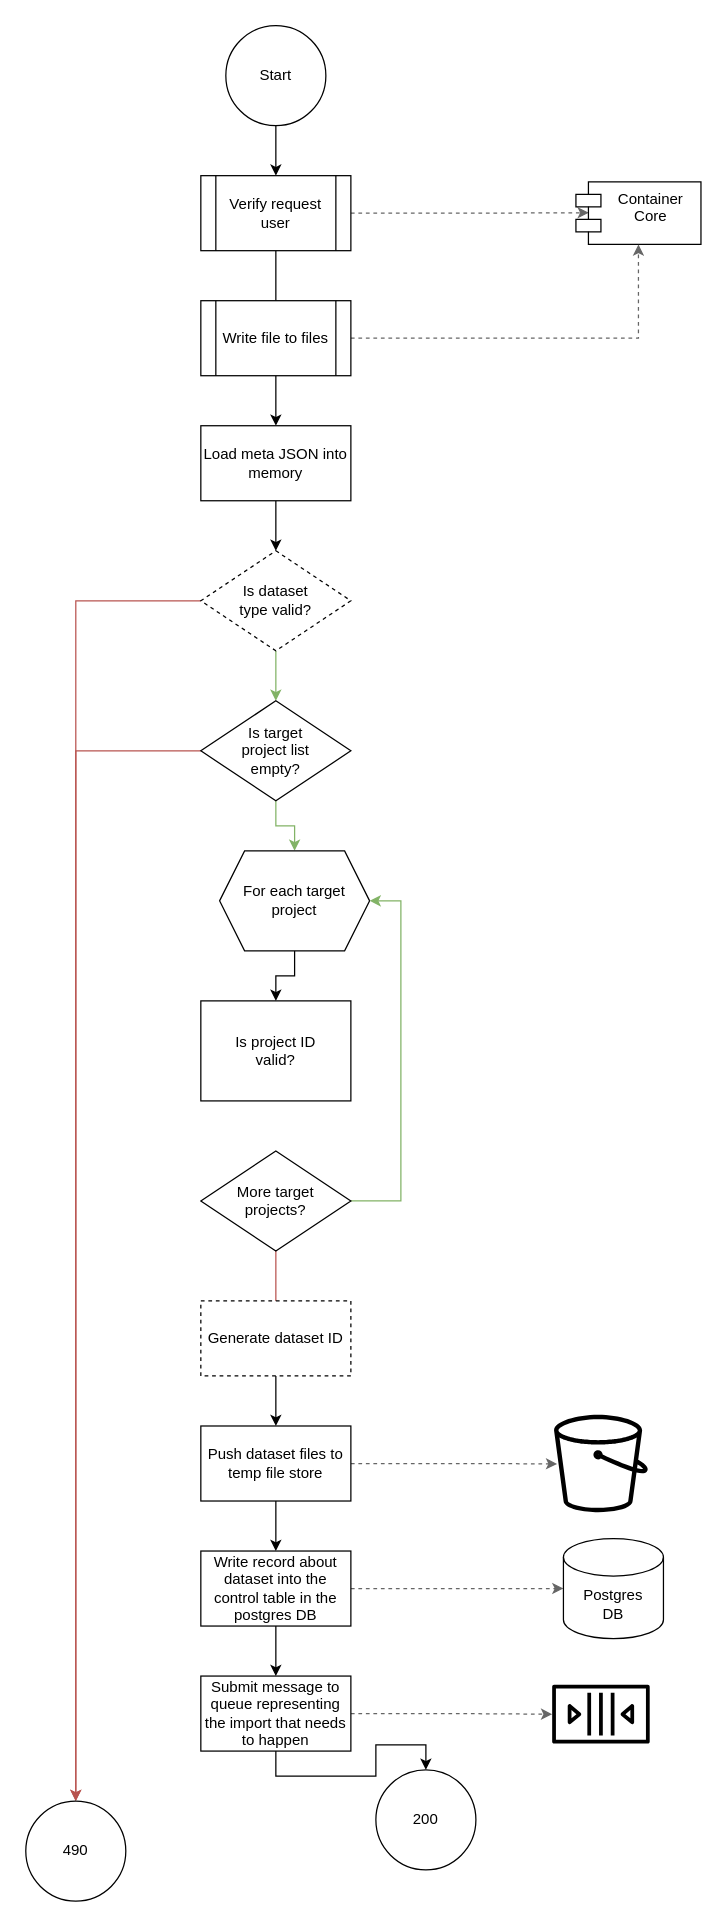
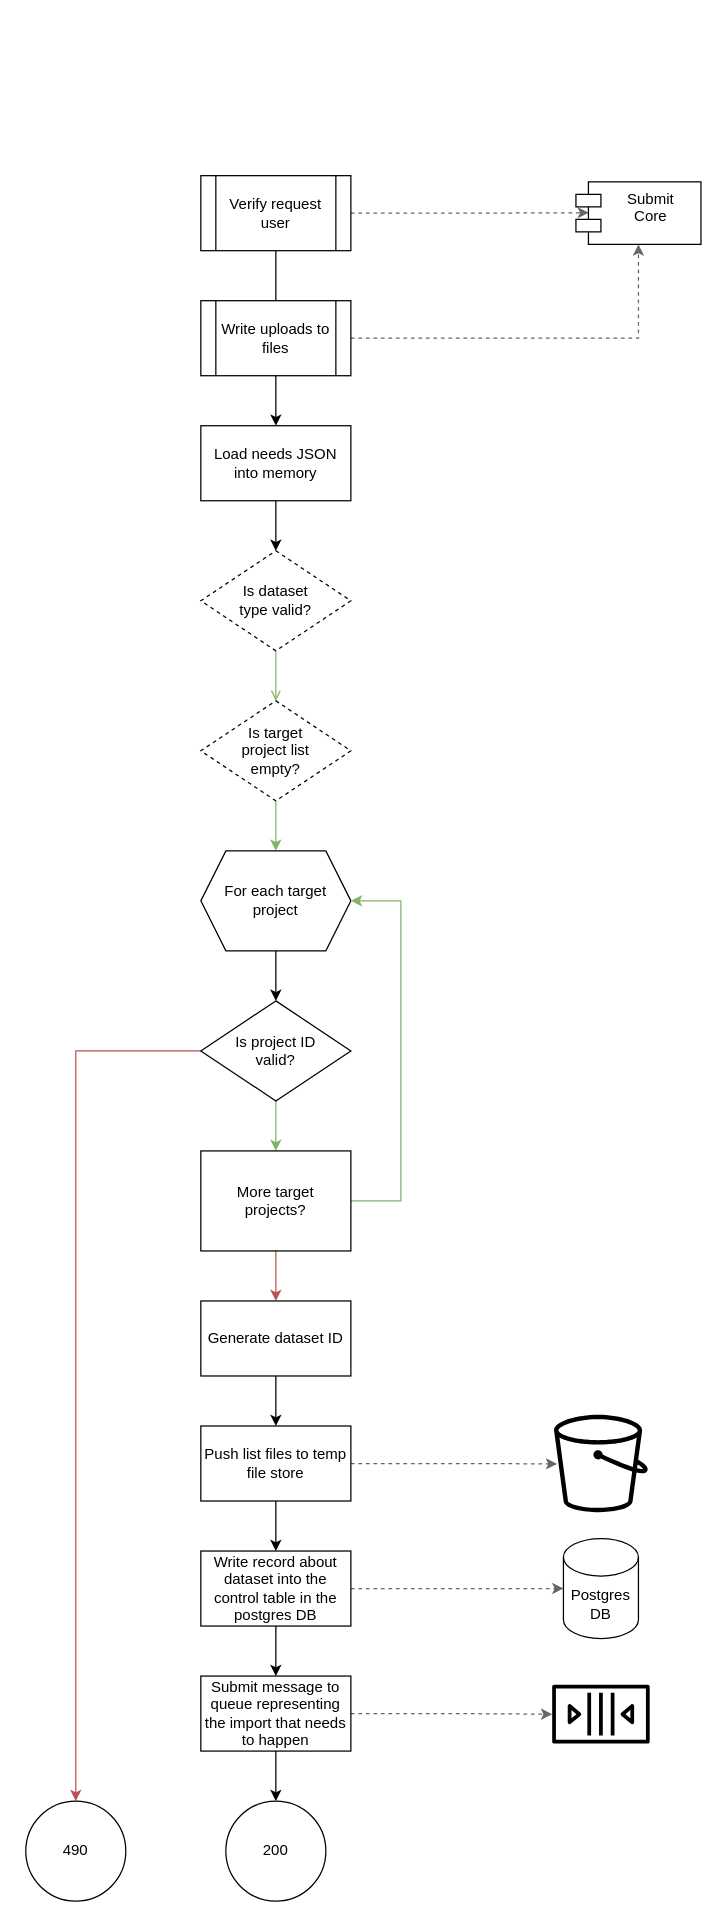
  <mxCell id="0" />
  <mxCell id="1" parent="0" />
- <mxCell id="2" style="edgeStyle=orthogonalEdgeStyle;rounded=0;orthogonalLoop=1;jettySize=auto;html=1;exitX=0.5;exitY=1;exitDx=0;exitDy=0;entryX=0.5;entryY=0;entryDx=0;entryDy=0;" edge="1" parent="1" source="3" target="6"><mxGeometry relative="1" as="geometry" /></mxCell>
- <mxCell id="3" value="Start" style="ellipse;whiteSpace=wrap;html=1;aspect=fixed;" vertex="1" parent="1"><mxGeometry x="180" width="80" height="80" as="geometry" y="20" /></mxCell>
  <mxCell id="4" style="edgeStyle=orthogonalEdgeStyle;rounded=0;orthogonalLoop=1;jettySize=auto;html=1;exitX=1;exitY=0.5;exitDx=0;exitDy=0;entryX=0.103;entryY=0.493;entryDx=0;entryDy=0;entryPerimeter=0;fillColor=#f5f5f5;strokeColor=#666666;dashed=1;" edge="1" parent="1" source="6" target="7"><mxGeometry relative="1" as="geometry" /></mxCell>
  <mxCell id="5" style="edgeStyle=orthogonalEdgeStyle;rounded=0;orthogonalLoop=1;jettySize=auto;html=1;exitX=0.5;exitY=1;exitDx=0;exitDy=0;entryX=0.5;entryY=0;entryDx=0;entryDy=0;endArrow=none;" edge="1" parent="1" source="6" target="10"><mxGeometry relative="1" as="geometry" /></mxCell>
  <mxCell id="6" value="Verify request user" style="shape=process;whiteSpace=wrap;html=1;backgroundOutline=1;" vertex="1" parent="1"><mxGeometry x="160" y="140" width="120" height="60" as="geometry" /></mxCell>
- <mxCell id="7" value="Container&#10;Core" style="shape=module;align=left;spacingLeft=20;align=center;verticalAlign=top;" vertex="1" parent="1"><mxGeometry x="460" y="145" width="100" height="50" as="geometry" /></mxCell>
+ <mxCell id="7" value="Submit&#10;Core" style="shape=module;align=left;spacingLeft=20;align=center;verticalAlign=top;" vertex="1" parent="1"><mxGeometry x="460" y="145" width="100" height="50" as="geometry" /></mxCell>
  <mxCell id="8" style="edgeStyle=orthogonalEdgeStyle;rounded=0;orthogonalLoop=1;jettySize=auto;html=1;exitX=1;exitY=0.5;exitDx=0;exitDy=0;entryX=0.5;entryY=1;entryDx=0;entryDy=0;fillColor=#f5f5f5;strokeColor=#666666;dashed=1;" edge="1" parent="1" source="10" target="7"><mxGeometry relative="1" as="geometry" /></mxCell>
  <mxCell id="9" style="edgeStyle=orthogonalEdgeStyle;rounded=0;orthogonalLoop=1;jettySize=auto;html=1;exitX=0.5;exitY=1;exitDx=0;exitDy=0;entryX=0.5;entryY=0;entryDx=0;entryDy=0;" edge="1" parent="1" source="10" target="12"><mxGeometry relative="1" as="geometry" /></mxCell>
- <mxCell id="10" value="Write file to files" style="shape=process;whiteSpace=wrap;html=1;backgroundOutline=1;" vertex="1" parent="1"><mxGeometry x="160" y="240" width="120" height="60" as="geometry" /></mxCell>
+ <mxCell id="10" value="Write uploads to files" style="shape=process;whiteSpace=wrap;html=1;backgroundOutline=1;" vertex="1" parent="1"><mxGeometry x="160" y="240" width="120" height="60" as="geometry" /></mxCell>
  <mxCell id="11" style="edgeStyle=orthogonalEdgeStyle;rounded=0;orthogonalLoop=1;jettySize=auto;html=1;exitX=0.5;exitY=1;exitDx=0;exitDy=0;entryX=0.5;entryY=0;entryDx=0;entryDy=0;" edge="1" parent="1" source="12" target="15"><mxGeometry relative="1" as="geometry" /></mxCell>
- <mxCell id="12" value="Load meta JSON into memory" style="rounded=0;whiteSpace=wrap;html=1;" vertex="1" parent="1"><mxGeometry x="160" y="340" width="120" height="60" as="geometry" /></mxCell>
- <mxCell id="13" style="edgeStyle=orthogonalEdgeStyle;rounded=0;orthogonalLoop=1;jettySize=auto;html=1;exitX=0.5;exitY=1;exitDx=0;exitDy=0;entryX=0.5;entryY=0;entryDx=0;entryDy=0;fillColor=#d5e8d4;strokeColor=#82b366;" edge="1" parent="1" source="15" target="18"><mxGeometry relative="1" as="geometry" /></mxCell>
- <mxCell id="14" style="edgeStyle=orthogonalEdgeStyle;rounded=0;orthogonalLoop=1;jettySize=auto;html=1;exitX=0;exitY=0.5;exitDx=0;exitDy=0;entryX=0.5;entryY=0;entryDx=0;entryDy=0;fillColor=#f8cecc;strokeColor=#b85450;" edge="1" parent="1" source="15" target="42"><mxGeometry relative="1" as="geometry" /></mxCell>
+ <mxCell id="12" value="Load needs JSON into memory" style="rounded=0;whiteSpace=wrap;html=1;" vertex="1" parent="1"><mxGeometry x="160" y="340" width="120" height="60" as="geometry" /></mxCell>
+ <mxCell id="13" style="edgeStyle=orthogonalEdgeStyle;rounded=0;orthogonalLoop=1;jettySize=auto;html=1;exitX=0.5;exitY=1;exitDx=0;exitDy=0;entryX=0.5;entryY=0;entryDx=0;entryDy=0;fillColor=#d5e8d4;strokeColor=#82b366;endArrow=open;" edge="1" parent="1" source="15" target="18"><mxGeometry relative="1" as="geometry" /></mxCell>
  <mxCell id="15" value="Is dataset&lt;br&gt;type valid?" style="rhombus;whiteSpace=wrap;html=1;dashed=1;" vertex="1" parent="1"><mxGeometry x="160" y="440" width="120" height="80" as="geometry" /></mxCell>
  <mxCell id="16" style="edgeStyle=orthogonalEdgeStyle;rounded=0;orthogonalLoop=1;jettySize=auto;html=1;exitX=0.5;exitY=1;exitDx=0;exitDy=0;entryX=0.5;entryY=0;entryDx=0;entryDy=0;fillColor=#d5e8d4;strokeColor=#82b366;" edge="1" parent="1" source="18" target="20"><mxGeometry relative="1" as="geometry" /></mxCell>
- <mxCell id="17" style="edgeStyle=orthogonalEdgeStyle;rounded=0;orthogonalLoop=1;jettySize=auto;html=1;exitX=0;exitY=0.5;exitDx=0;exitDy=0;entryX=0.5;entryY=0;entryDx=0;entryDy=0;fillColor=#f8cecc;strokeColor=#b85450;" edge="1" parent="1" source="18" target="42"><mxGeometry relative="1" as="geometry" /></mxCell>
- <mxCell id="18" value="Is target&lt;br&gt;project list&lt;br&gt;empty?" style="rhombus;whiteSpace=wrap;html=1;" vertex="1" parent="1"><mxGeometry x="160" y="560" width="120" height="80" as="geometry" /></mxCell>
+ <mxCell id="18" value="Is target&lt;br&gt;project list&lt;br&gt;empty?" style="rhombus;whiteSpace=wrap;html=1;dashed=1;" vertex="1" parent="1"><mxGeometry x="160" y="560" width="120" height="80" as="geometry" /></mxCell>
  <mxCell id="19" style="edgeStyle=orthogonalEdgeStyle;rounded=0;orthogonalLoop=1;jettySize=auto;html=1;exitX=0.5;exitY=1;exitDx=0;exitDy=0;entryX=0.5;entryY=0;entryDx=0;entryDy=0;" edge="1" parent="1" source="20" target="23"><mxGeometry relative="1" as="geometry" /></mxCell>
- <mxCell id="20" value="For each target project" style="shape=hexagon;perimeter=hexagonPerimeter2;whiteSpace=wrap;html=1;fixedSize=1;" vertex="1" parent="1"><mxGeometry x="175" y="680" width="120" height="80" as="geometry" /></mxCell>
- <mxCell id="23" value="Is project ID&lt;br&gt;valid?" style="whiteSpace=wrap;html=1;rounded=0;" vertex="1" parent="1"><mxGeometry x="160" y="800" width="120" height="80" as="geometry" /></mxCell>
+ <mxCell id="20" value="For each target project" style="shape=hexagon;perimeter=hexagonPerimeter2;whiteSpace=wrap;html=1;fixedSize=1;" vertex="1" parent="1"><mxGeometry x="160" y="680" width="120" height="80" as="geometry" /></mxCell>
+ <mxCell id="21" style="edgeStyle=orthogonalEdgeStyle;rounded=0;orthogonalLoop=1;jettySize=auto;html=1;exitX=0.5;exitY=1;exitDx=0;exitDy=0;entryX=0.5;entryY=0;entryDx=0;entryDy=0;fillColor=#d5e8d4;strokeColor=#82b366;" edge="1" parent="1" source="23" target="26"><mxGeometry relative="1" as="geometry" /></mxCell>
+ <mxCell id="22" style="edgeStyle=orthogonalEdgeStyle;rounded=0;orthogonalLoop=1;jettySize=auto;html=1;exitX=0;exitY=0.5;exitDx=0;exitDy=0;entryX=0.5;entryY=0;entryDx=0;entryDy=0;fillColor=#f8cecc;strokeColor=#b85450;" edge="1" parent="1" source="23" target="42"><mxGeometry relative="1" as="geometry" /></mxCell>
+ <mxCell id="23" value="Is project ID&lt;br&gt;valid?" style="rhombus;whiteSpace=wrap;html=1;" vertex="1" parent="1"><mxGeometry x="160" y="800" width="120" height="80" as="geometry" /></mxCell>
  <mxCell id="24" style="edgeStyle=orthogonalEdgeStyle;rounded=0;orthogonalLoop=1;jettySize=auto;html=1;exitX=1;exitY=0.5;exitDx=0;exitDy=0;entryX=1;entryY=0.5;entryDx=0;entryDy=0;fillColor=#d5e8d4;strokeColor=#82b366;" edge="1" parent="1" source="26" target="20"><mxGeometry relative="1" as="geometry"><Array as="points"><mxPoint x="320" y="960" /><mxPoint x="320" y="720" /></Array></mxGeometry></mxCell>
- <mxCell id="25" style="edgeStyle=orthogonalEdgeStyle;rounded=0;orthogonalLoop=1;jettySize=auto;html=1;exitX=0.5;exitY=1;exitDx=0;exitDy=0;entryX=0.5;entryY=0;entryDx=0;entryDy=0;fillColor=#f8cecc;strokeColor=#b85450;endArrow=none;" edge="1" parent="1" source="26" target="28"><mxGeometry relative="1" as="geometry" /></mxCell>
- <mxCell id="26" value="More target&lt;br&gt;projects?" style="rhombus;whiteSpace=wrap;html=1;" vertex="1" parent="1"><mxGeometry x="160" y="920" width="120" height="80" as="geometry" /></mxCell>
+ <mxCell id="25" style="edgeStyle=orthogonalEdgeStyle;rounded=0;orthogonalLoop=1;jettySize=auto;html=1;exitX=0.5;exitY=1;exitDx=0;exitDy=0;entryX=0.5;entryY=0;entryDx=0;entryDy=0;fillColor=#f8cecc;strokeColor=#b85450;" edge="1" parent="1" source="26" target="28"><mxGeometry relative="1" as="geometry" /></mxCell>
+ <mxCell id="26" value="More target&lt;br&gt;projects?" style="whiteSpace=wrap;html=1;rounded=0;" vertex="1" parent="1"><mxGeometry x="160" y="920" width="120" height="80" as="geometry" /></mxCell>
  <mxCell id="27" style="edgeStyle=orthogonalEdgeStyle;rounded=0;orthogonalLoop=1;jettySize=auto;html=1;exitX=0.5;exitY=1;exitDx=0;exitDy=0;entryX=0.5;entryY=0;entryDx=0;entryDy=0;" edge="1" parent="1" source="28" target="31"><mxGeometry relative="1" as="geometry" /></mxCell>
- <mxCell id="28" value="Generate dataset ID" style="rounded=0;whiteSpace=wrap;html=1;dashed=1;" vertex="1" parent="1"><mxGeometry x="160" y="1040" width="120" height="60" as="geometry" /></mxCell>
+ <mxCell id="28" value="Generate dataset ID" style="rounded=0;whiteSpace=wrap;html=1;" vertex="1" parent="1"><mxGeometry x="160" y="1040" width="120" height="60" as="geometry" /></mxCell>
  <mxCell id="29" style="edgeStyle=orthogonalEdgeStyle;rounded=0;orthogonalLoop=1;jettySize=auto;html=1;exitX=1;exitY=0.5;exitDx=0;exitDy=0;entryX=0.033;entryY=0.504;entryDx=0;entryDy=0;entryPerimeter=0;fillColor=#f5f5f5;strokeColor=#666666;dashed=1;" edge="1" parent="1" source="31" target="39"><mxGeometry relative="1" as="geometry" /></mxCell>
  <mxCell id="30" style="edgeStyle=orthogonalEdgeStyle;rounded=0;orthogonalLoop=1;jettySize=auto;html=1;exitX=0.5;exitY=1;exitDx=0;exitDy=0;entryX=0.5;entryY=0;entryDx=0;entryDy=0;" edge="1" parent="1" source="31" target="34"><mxGeometry relative="1" as="geometry" /></mxCell>
- <mxCell id="31" value="Push dataset files to temp file store" style="rounded=0;whiteSpace=wrap;html=1;" vertex="1" parent="1"><mxGeometry x="160" y="1140" width="120" height="60" as="geometry" /></mxCell>
+ <mxCell id="31" value="Push list files to temp file store" style="rounded=0;whiteSpace=wrap;html=1;" vertex="1" parent="1"><mxGeometry x="160" y="1140" width="120" height="60" as="geometry" /></mxCell>
  <mxCell id="32" style="edgeStyle=orthogonalEdgeStyle;rounded=0;orthogonalLoop=1;jettySize=auto;html=1;exitX=1;exitY=0.5;exitDx=0;exitDy=0;entryX=0;entryY=0.5;entryDx=0;entryDy=0;entryPerimeter=0;fillColor=#f5f5f5;strokeColor=#666666;dashed=1;" edge="1" parent="1" source="34" target="35"><mxGeometry relative="1" as="geometry" /></mxCell>
  <mxCell id="33" style="edgeStyle=orthogonalEdgeStyle;rounded=0;orthogonalLoop=1;jettySize=auto;html=1;exitX=0.5;exitY=1;exitDx=0;exitDy=0;entryX=0.5;entryY=0;entryDx=0;entryDy=0;" edge="1" parent="1" source="34" target="38"><mxGeometry relative="1" as="geometry" /></mxCell>
  <mxCell id="34" value="Write record about dataset into the control table in the postgres DB" style="rounded=0;whiteSpace=wrap;html=1;" vertex="1" parent="1"><mxGeometry x="160" y="1240" width="120" height="60" as="geometry" /></mxCell>
- <mxCell id="35" value="Postgres&lt;br&gt;DB" style="shape=cylinder3;whiteSpace=wrap;html=1;boundedLbl=1;backgroundOutline=1;size=15;" vertex="1" parent="1"><mxGeometry x="450" y="1230" width="80" height="80" as="geometry" /></mxCell>
+ <mxCell id="35" value="Postgres&lt;br&gt;DB" style="shape=cylinder3;whiteSpace=wrap;html=1;boundedLbl=1;backgroundOutline=1;size=15;" vertex="1" parent="1"><mxGeometry x="450" y="1230" width="60" height="80" as="geometry" /></mxCell>
  <mxCell id="36" style="edgeStyle=orthogonalEdgeStyle;rounded=0;orthogonalLoop=1;jettySize=auto;html=1;exitX=1;exitY=0.5;exitDx=0;exitDy=0;fillColor=#f5f5f5;strokeColor=#666666;dashed=1;" edge="1" parent="1" source="38" target="40"><mxGeometry relative="1" as="geometry" /></mxCell>
  <mxCell id="37" style="edgeStyle=orthogonalEdgeStyle;rounded=0;orthogonalLoop=1;jettySize=auto;html=1;exitX=0.5;exitY=1;exitDx=0;exitDy=0;entryX=0.5;entryY=0;entryDx=0;entryDy=0;" edge="1" parent="1" source="38" target="41"><mxGeometry relative="1" as="geometry" /></mxCell>
  <mxCell id="38" value="Submit message to queue representing the import that needs to happen" style="rounded=0;whiteSpace=wrap;html=1;" vertex="1" parent="1"><mxGeometry x="160" y="1340" width="120" height="60" as="geometry" /></mxCell>
  <mxCell id="39" value="" style="outlineConnect=0;fontColor=#232F3E;gradientColor=none;fillColor=#000000;strokeColor=none;dashed=0;verticalLabelPosition=bottom;verticalAlign=top;align=center;html=1;fontSize=12;fontStyle=0;aspect=fixed;pointerEvents=1;shape=mxgraph.aws4.bucket;fillStyle=auto;shadow=0;" vertex="1" parent="1"><mxGeometry x="442.5" y="1131" width="75" height="78" as="geometry" /></mxCell>
  <mxCell id="40" value="" style="sketch=0;outlineConnect=0;fontColor=#232F3E;gradientColor=none;fillColor=#000000;strokeColor=none;dashed=0;verticalLabelPosition=bottom;verticalAlign=top;align=center;html=1;fontSize=12;fontStyle=0;aspect=fixed;pointerEvents=1;shape=mxgraph.aws4.queue;shadow=0;fillStyle=auto;" vertex="1" parent="1"><mxGeometry x="441" y="1347" width="78" height="47" as="geometry" /></mxCell>
- <mxCell id="41" value="200" style="ellipse;whiteSpace=wrap;html=1;aspect=fixed;shadow=0;sketch=0;fillStyle=auto;strokeColor=default;fillColor=none;" vertex="1" parent="1"><mxGeometry x="300" y="1415" width="80" height="80" as="geometry" /></mxCell>
+ <mxCell id="41" value="200" style="ellipse;whiteSpace=wrap;html=1;aspect=fixed;shadow=0;sketch=0;fillStyle=auto;strokeColor=default;fillColor=none;" vertex="1" parent="1"><mxGeometry x="180" y="1440" width="80" height="80" as="geometry" /></mxCell>
  <mxCell id="42" value="490" style="ellipse;whiteSpace=wrap;html=1;aspect=fixed;shadow=0;sketch=0;fillStyle=auto;strokeColor=default;fillColor=none;" vertex="1" parent="1"><mxGeometry y="1440" width="80" height="80" as="geometry" x="20" /></mxCell>
